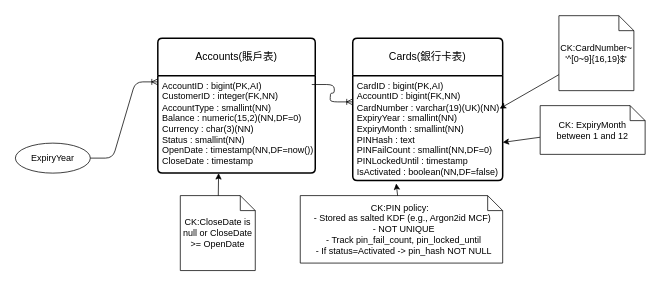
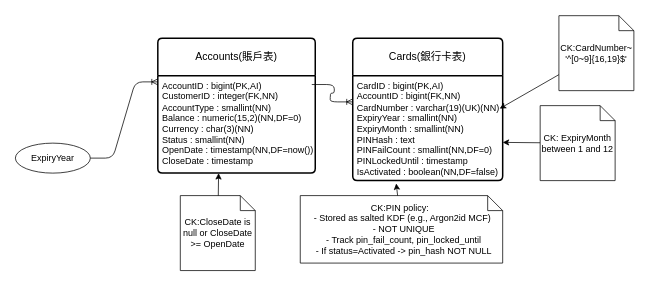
  <mxCell id="0" />
  <mxCell id="1" parent="0" />
  <mxCell id="2" value="Accounts(賬戶表)" style="swimlane;childLayout=stackLayout;horizontal=1;startSize=50;horizontalStack=0;rounded=1;fontSize=14;fontStyle=0;strokeWidth=2;resizeParent=0;resizeLast=1;shadow=0;dashed=0;align=center;arcSize=4;whiteSpace=wrap;html=1;" parent="1" vertex="1"><mxGeometry x="210" y="50" width="210" height="180" as="geometry" /></mxCell>
  <mxCell id="3" value="AccountID : bigint(PK,AI)&lt;div&gt;CustomerID : integer(FK,NN)&lt;/div&gt;&lt;div&gt;AccountType : smallint(NN)&lt;/div&gt;&lt;div&gt;Balance : numeric(15,2)(NN,DF=0)&lt;br&gt;Currency : char(3)(NN)&lt;/div&gt;&lt;div&gt;Status : smallint(NN)&lt;/div&gt;&lt;div&gt;OpenDate : timestamp(NN,DF=now())&lt;/div&gt;&lt;div&gt;CloseDate : timestamp&lt;/div&gt;" style="align=left;strokeColor=none;fillColor=none;spacingLeft=4;fontSize=12;verticalAlign=top;resizable=0;rotatable=0;part=1;html=1;" parent="2" vertex="1"><mxGeometry y="50" width="210" height="130" as="geometry" /></mxCell>
  <mxCell id="4" value="Cards(銀行卡表)" style="swimlane;childLayout=stackLayout;horizontal=1;startSize=50;horizontalStack=0;rounded=1;fontSize=14;fontStyle=0;strokeWidth=2;resizeParent=0;resizeLast=1;shadow=0;dashed=0;align=center;arcSize=4;whiteSpace=wrap;html=1;" parent="1" vertex="1"><mxGeometry x="470" y="50" width="200" height="190" as="geometry" /></mxCell>
  <mxCell id="5" value="CardID : bigint(PK,AI)&lt;div&gt;AccountID : bigint(FK,NN)&lt;/div&gt;&lt;div&gt;CardNumber : varchar(19)(UK)(NN)&lt;/div&gt;&lt;div&gt;ExpiryYear : smallint(NN)&lt;/div&gt;&lt;div&gt;ExpiryMonth : smallint(NN)&lt;/div&gt;&lt;div&gt;&lt;span style=&quot;background-color: transparent;&quot;&gt;PINHash : text&lt;/span&gt;&lt;/div&gt;&lt;div&gt;&lt;span style=&quot;background-color: transparent;&quot;&gt;PINFailCount : smallint(NN,DF=0)&lt;/span&gt;&lt;/div&gt;&lt;div&gt;&lt;span style=&quot;background-color: transparent;&quot;&gt;PINLockedUntil : timestamp&lt;/span&gt;&lt;/div&gt;&lt;div&gt;&lt;span style=&quot;background-color: transparent;&quot;&gt;IsActivated : boolean(NN,DF=false)&lt;/span&gt;&lt;/div&gt;" style="align=left;strokeColor=none;fillColor=none;spacingLeft=4;fontSize=12;verticalAlign=top;resizable=0;rotatable=0;part=1;html=1;" parent="4" vertex="1"><mxGeometry y="50" width="200" height="140" as="geometry" /></mxCell>
  <mxCell id="6" value="" style="edgeStyle=entityRelationEdgeStyle;fontSize=12;html=1;endArrow=ERoneToMany;exitX=0.978;exitY=0.091;exitDx=0;exitDy=0;exitPerimeter=0;entryX=0;entryY=0.25;entryDx=0;entryDy=0;" parent="1" source="3" target="5" edge="1"><mxGeometry width="100" height="100" relative="1" as="geometry"><mxPoint x="380" y="170" as="sourcePoint" /><mxPoint x="480" y="70" as="targetPoint" /></mxGeometry></mxCell>
  <mxCell id="7" value="" style="edgeStyle=entityRelationEdgeStyle;fontSize=12;html=1;endArrow=ERoneToMany;entryX=0;entryY=0.064;entryDx=0;entryDy=0;entryPerimeter=0;" parent="1" target="3" edge="1"><mxGeometry width="100" height="100" relative="1" as="geometry"><mxPoint x="120" y="210" as="sourcePoint" /><mxPoint x="170" y="110" as="targetPoint" /></mxGeometry></mxCell>
  <mxCell id="8" value="ExpiryYear" style="ellipse;whiteSpace=wrap;html=1;align=center;" parent="1" vertex="1"><mxGeometry x="20" y="190" width="100" height="40" as="geometry" /></mxCell>
  <mxCell id="9" value="CK:CloseDate is null or CloseDate &amp;gt;= OpenDate" style="shape=note;size=20;whiteSpace=wrap;html=1;" vertex="1" parent="1"><mxGeometry x="240" y="260" width="100" height="100" as="geometry" /></mxCell>
  <mxCell id="10" style="edgeStyle=none;html=1;entryX=0.386;entryY=1;entryDx=0;entryDy=0;entryPerimeter=0;" edge="1" parent="1" source="9" target="3"><mxGeometry relative="1" as="geometry" /></mxCell>
  <mxCell id="11" style="edgeStyle=none;html=1;entryX=1;entryY=0.636;entryDx=0;entryDy=0;entryPerimeter=0;" edge="1" parent="1" source="12" target="5"><mxGeometry relative="1" as="geometry" /></mxCell>
- <mxCell id="12" value="CK: ExpiryMonth between 1 and 12" style="shape=note;size=20;whiteSpace=wrap;html=1;" vertex="1" parent="1"><mxGeometry x="720" y="140" width="140" height="65" as="geometry" /></mxCell>
+ <mxCell id="12" value="CK: ExpiryMonth between 1 and 12" style="shape=note;size=20;whiteSpace=wrap;html=1;" vertex="1" parent="1"><mxGeometry x="720" y="140" width="100" height="100" as="geometry" /></mxCell>
  <mxCell id="13" value="CK:PIN policy:&lt;span style=&quot;background-color: transparent;&quot;&gt;&lt;font color=&quot;#000000&quot;&gt;&amp;nbsp;&lt;/font&gt;&lt;/span&gt;&lt;div&gt;&lt;span style=&quot;background-color: transparent;&quot;&gt;&lt;font color=&quot;#000000&quot;&gt;&amp;nbsp;- Stored as salted KDF (e.g., Argon2id MCF)&lt;/font&gt;&lt;/span&gt;&lt;/div&gt;&lt;div&gt;&lt;span style=&quot;background-color: transparent;&quot;&gt;&amp;nbsp; - NOT UNIQUE&lt;/span&gt;&lt;div&gt;&lt;font color=&quot;#000000&quot;&gt;&amp;nbsp; - Track pin_fail_count, pin_locked_until&lt;/font&gt;&lt;/div&gt;&lt;div&gt;&lt;font color=&quot;#000000&quot;&gt;&amp;nbsp; - If status=Activated -&amp;gt; pin_hash NOT NULL&lt;/font&gt;&lt;/div&gt;&lt;/div&gt;" style="shape=note;size=20;whiteSpace=wrap;html=1;" vertex="1" parent="1"><mxGeometry x="400" y="260" width="270" height="90" as="geometry" /></mxCell>
  <mxCell id="14" style="edgeStyle=none;html=1;entryX=0.29;entryY=1.027;entryDx=0;entryDy=0;entryPerimeter=0;" edge="1" parent="1" source="13" target="5"><mxGeometry relative="1" as="geometry" /></mxCell>
  <mxCell id="15" value="CK:CardNumber~&lt;div&gt;'^[0~9]{16,19}$'&lt;/div&gt;" style="shape=note;size=20;whiteSpace=wrap;html=1;" vertex="1" parent="1"><mxGeometry x="745" y="20" width="100" height="100" as="geometry" /></mxCell>
  <mxCell id="16" style="edgeStyle=none;html=1;entryX=0.98;entryY=0.314;entryDx=0;entryDy=0;entryPerimeter=0;" edge="1" parent="1" source="15" target="5"><mxGeometry relative="1" as="geometry" /></mxCell>
